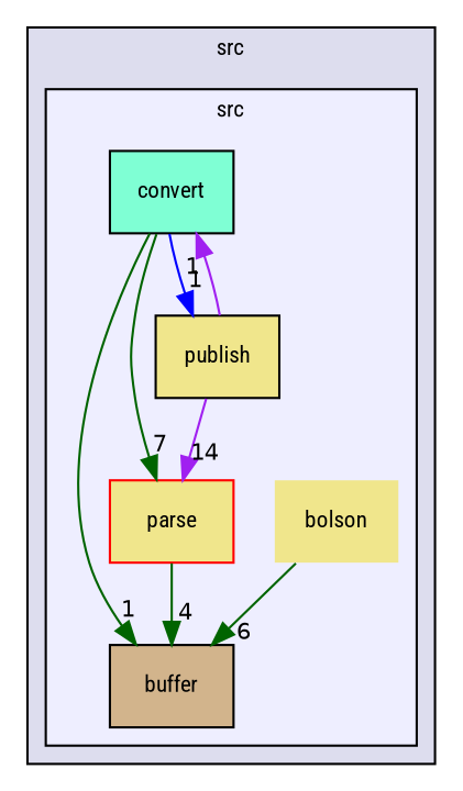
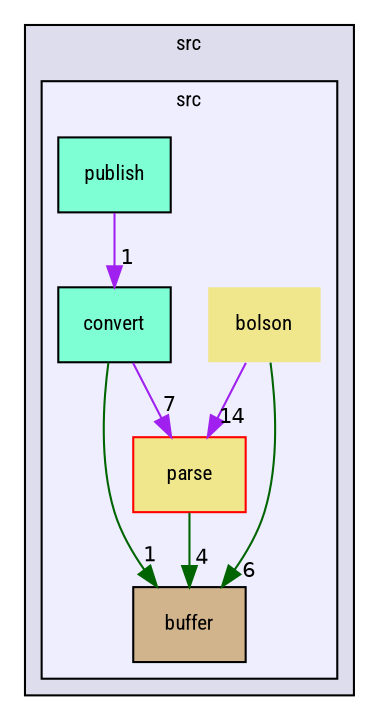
  digraph {
    compound=true
    fontname="Roboto Condensed"
    node [fillcolor=khaki fontname="Roboto Condensed" fontsize=10 shape=box style=filled color=black]
    edge [color=darkgreen fontname="Roboto Condensed" headlabel=1 labeldistance=1.5 labelfontname=Helvetica labelfontsize=10]
    n1 [label=bolson shape=plaintext color=""]
    n2 [fillcolor=tan label=buffer]
    n3 [fillcolor=aquamarine label=convert]
    n4 [color=red label=parse]
-   n5 [label=publish]
+   n5 [fillcolor=aquamarine label=publish]
    subgraph cluster_1 {
      bgcolor="#ddddee"
      fontsize=10
      label=src
      pencolor=black
      subgraph cluster_2 {
        bgcolor="#eeeeff"
        fontsize=10
        label=src
        pencolor=black
        n1
        n2
        n3
        n4
        n5
      }
    }
    n1 -> n2 [headlabel=6]
-   n5 -> n4 [color=purple headlabel=14]
+   n1 -> n4 [color=purple headlabel=14]
    n3 -> n2
-   n3 -> n4 [headlabel=7]
-   n3 -> n5 [color=blue]
+   n3 -> n4 [color=purple headlabel=7]
    n4 -> n2 [headlabel=4]
    n5 -> n3 [color=purple]
  }
